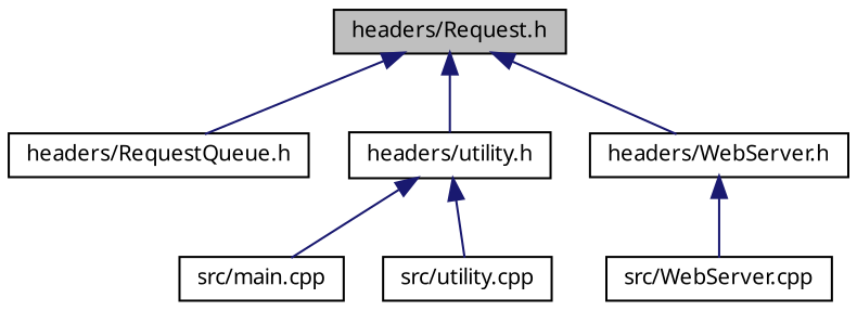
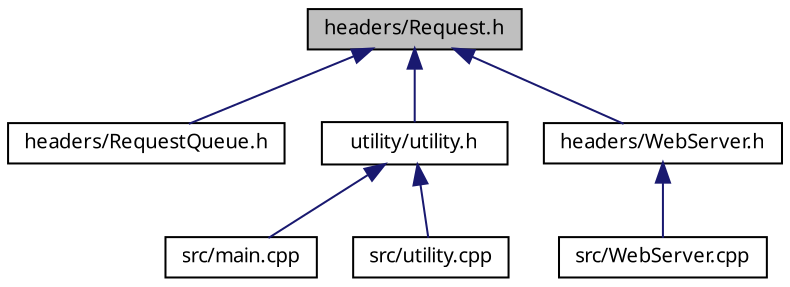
  digraph {
    fontname="Noto Sans"
    node [color=black fillcolor=white fontname="Noto Sans" fontsize=10 shape=record style=filled]
    edge [color=midnightblue dir=back fontname="Noto Sans" fontsize=10 labelfontname=Helvetica labelfontsize=10 style=solid]
    n1 [fillcolor=grey75 fontcolor=black height=0.2 label="headers/Request.h" width=0.4]
    n2 [height=0.2 label="headers/RequestQueue.h" width=0.4]
-   n3 [height=0.2 label="headers/utility.h" width=0.4]
+   n3 [height=0.2 label="utility/utility.h" width=0.4]
    n4 [height=0.2 label="headers/WebServer.h" width=0.4]
    n5 [height=0.2 label="src/main.cpp" width=0.4]
    n6 [height=0.2 label="src/utility.cpp" width=0.4]
    n7 [height=0.2 label="src/WebServer.cpp" width=0.4]
    n1 -> n2
    n1 -> n3
    n1 -> n4
    n3 -> n5
    n3 -> n6
    n4 -> n7
  }
